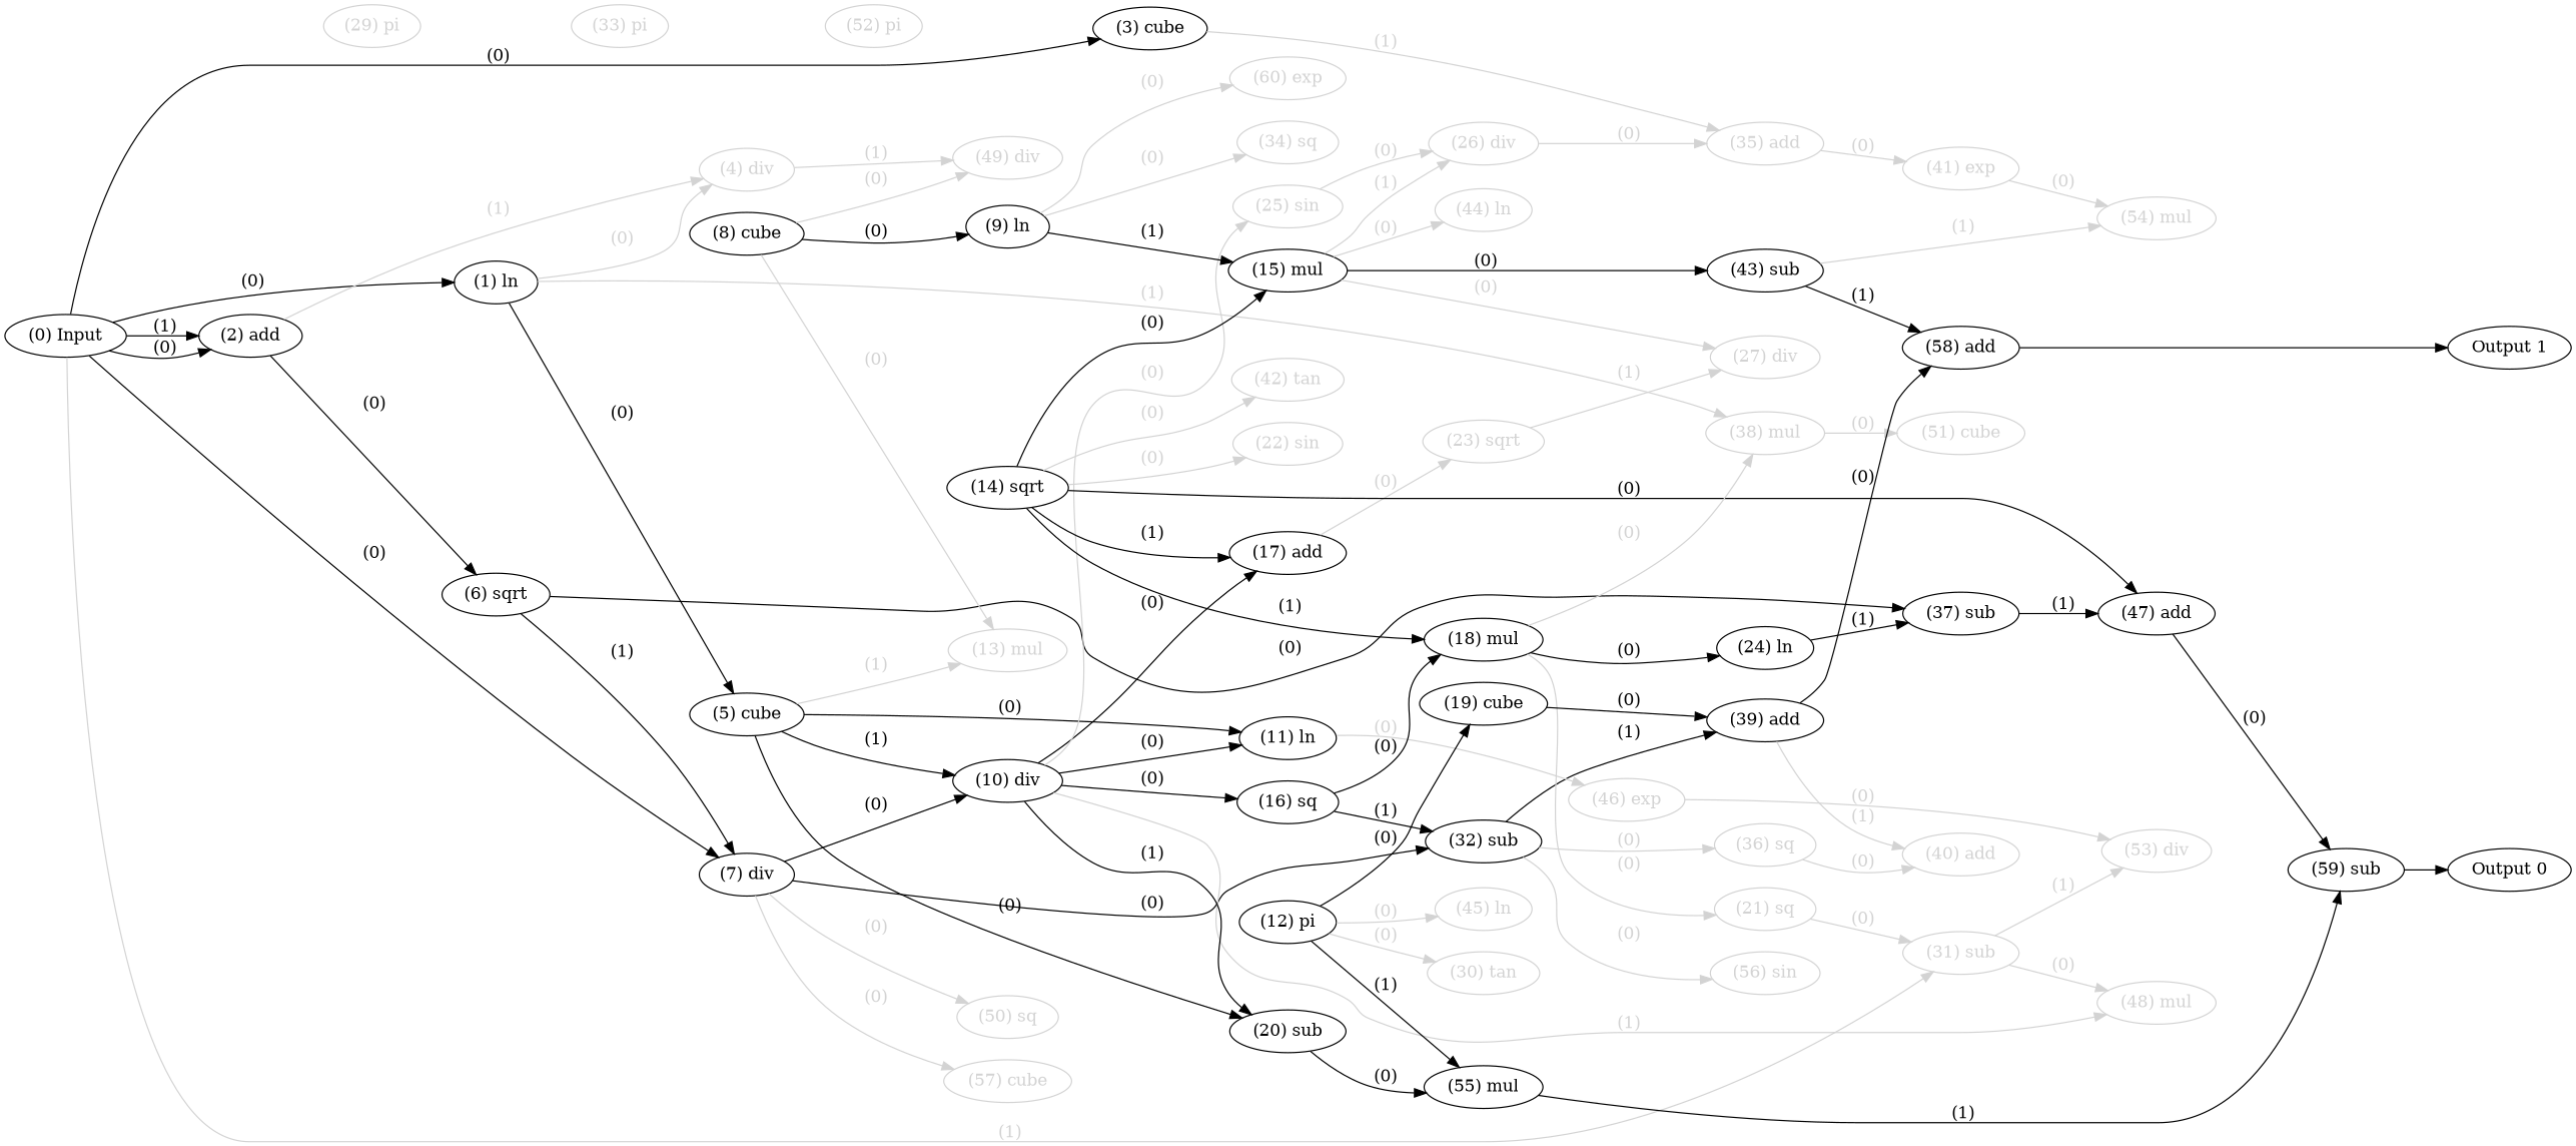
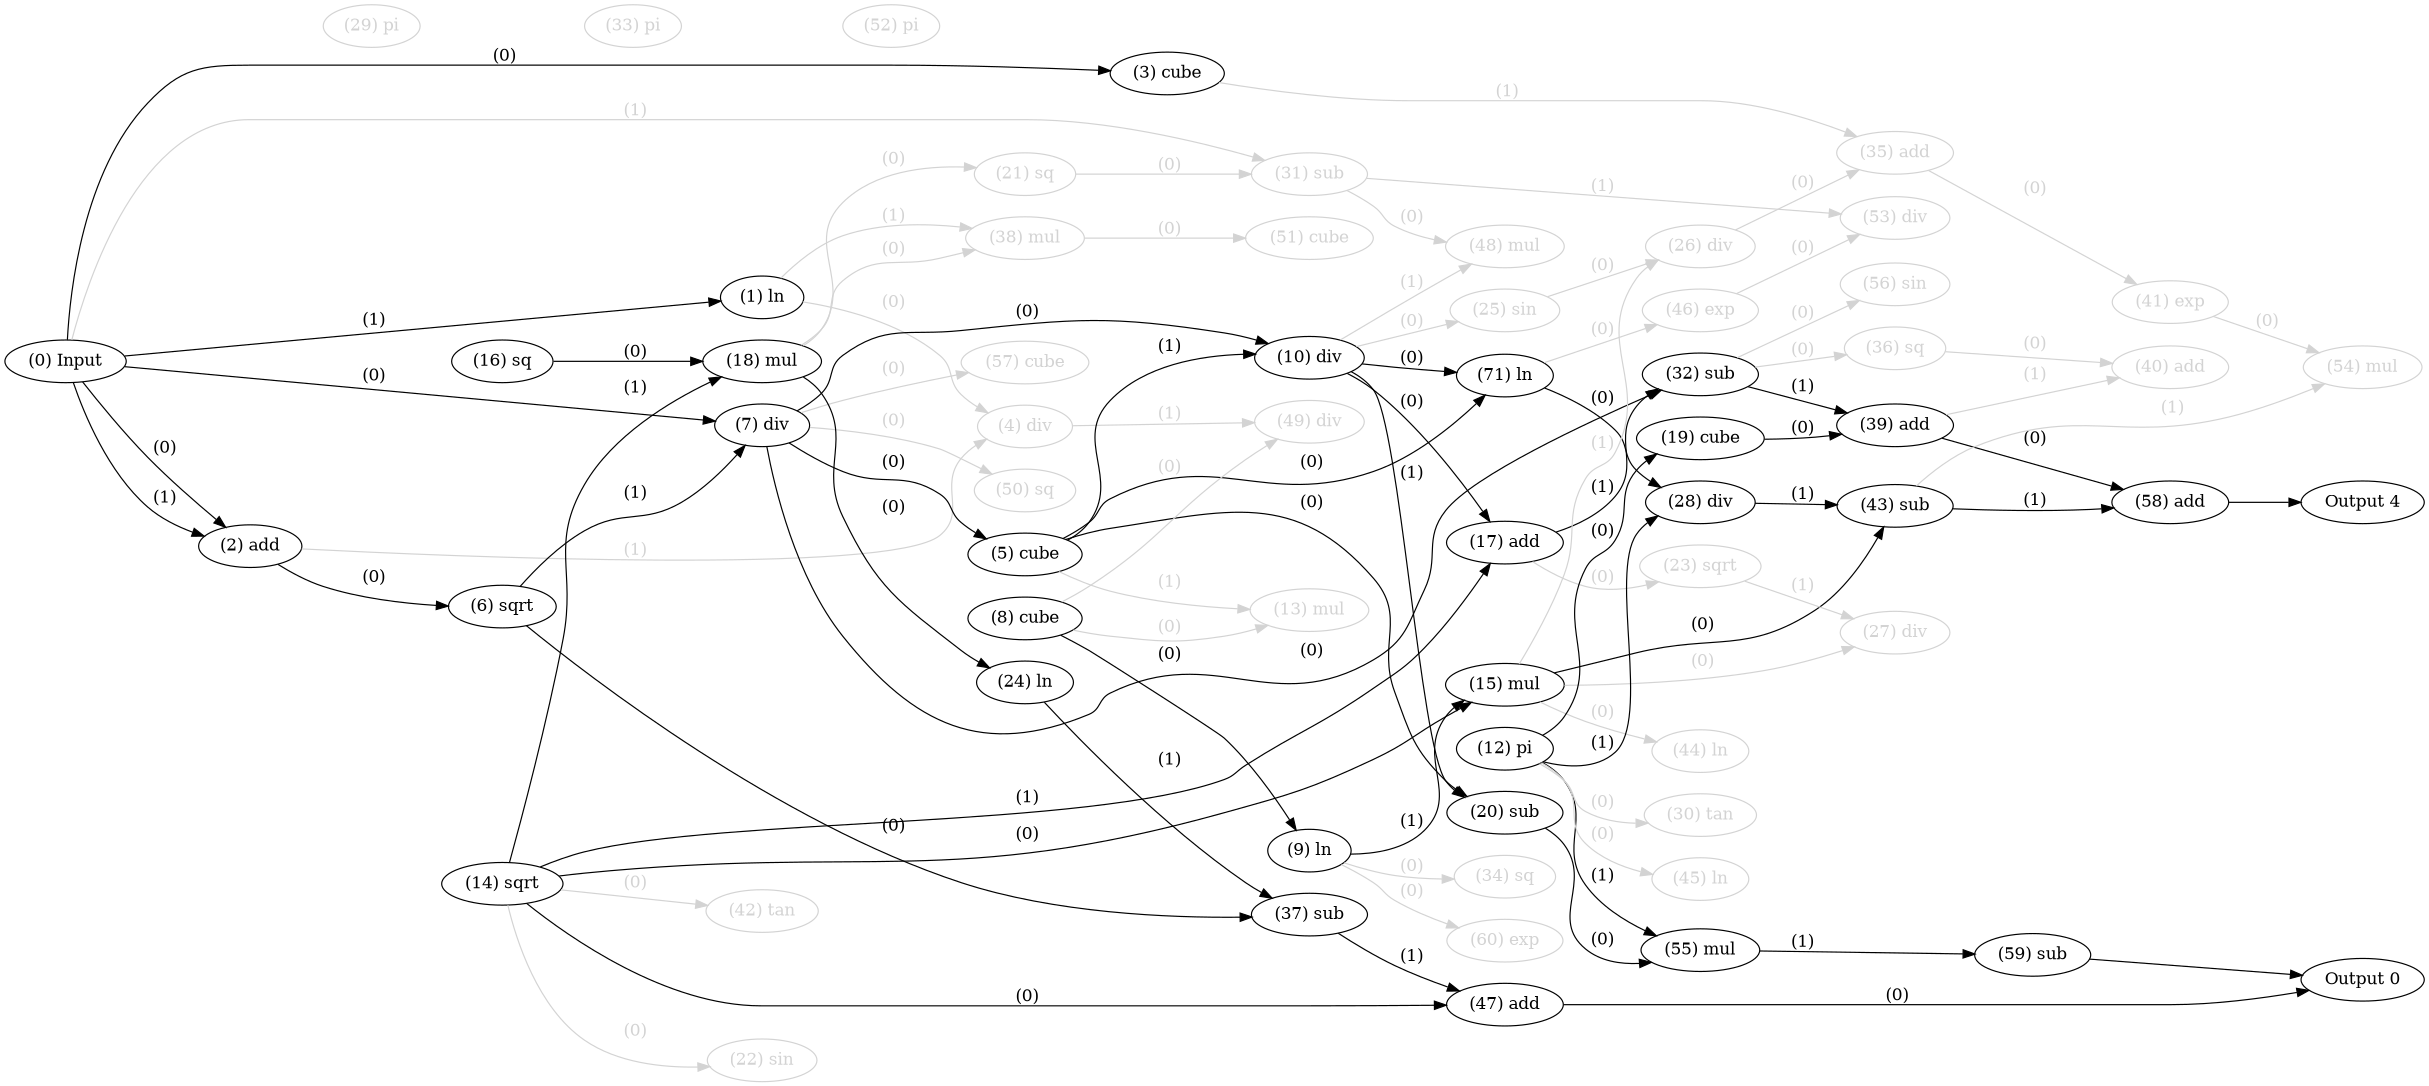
  digraph {
    rankdir=LR
    node [color=lightgrey fontcolor=lightgrey labelfontcolor=lightgrey]
    edge [bold=true color=black fontcolor=black labelfontcolor=black]
    n1 [color=black fontcolor=black label="(0) Input" labelfontcolor=black]
    n2 [color=black fontcolor=black label="Output 0" labelfontcolor=black]
-   n3 [color=black fontcolor=black label="Output 1" labelfontcolor=black]
+   n3 [color=black fontcolor=black label="Output 4" labelfontcolor=black]
    n4 [color=black fontcolor=black label="(1) ln" labelfontcolor=black]
    n5 [color=black fontcolor=black label="(2) add" labelfontcolor=black]
    n6 [color=black fontcolor=black label="(3) cube" labelfontcolor=black]
    n7 [color=black fontcolor=black label="(7) div" labelfontcolor=black]
    n8 [label="(31) sub"]
    n9 [label="(4) div"]
    n10 [color=black fontcolor=black label="(5) cube" labelfontcolor=black]
    n11 [label="(38) mul"]
    n12 [color=black fontcolor=black label="(6) sqrt" labelfontcolor=black]
    n13 [label="(35) add"]
    n14 [color=black fontcolor=black label="(10) div" labelfontcolor=black]
    n15 [color=black fontcolor=black label="(32) sub" labelfontcolor=black]
    n16 [label="(50) sq"]
    n17 [label="(57) cube"]
    n18 [label="(48) mul"]
    n19 [label="(53) div"]
    n20 [label="(49) div"]
    n21 [label="(13) mul"]
    n22 [color=black fontcolor=black label="(20) sub" labelfontcolor=black]
-   n23 [color=black fontcolor=black label="(11) ln" labelfontcolor=black]
+   n23 [color=black fontcolor=black label="(71) ln" labelfontcolor=black]
    n24 [label="(51) cube"]
    n25 [color=black fontcolor=black label="(37) sub" labelfontcolor=black]
    n26 [color=black fontcolor=black label="(8) cube" labelfontcolor=black]
    n27 [color=black fontcolor=black label="(9) ln" labelfontcolor=black]
    n28 [label="(41) exp"]
    n29 [color=black fontcolor=black label="(17) add" labelfontcolor=black]
    n30 [color=black fontcolor=black label="(16) sq" labelfontcolor=black]
    n31 [label="(25) sin"]
    n32 [color=black fontcolor=black label="(14) sqrt" labelfontcolor=black]
    n33 [color=black fontcolor=black label="(15) mul" labelfontcolor=black]
    n34 [color=black fontcolor=black label="(18) mul" labelfontcolor=black]
    n35 [label="(22) sin"]
    n36 [label="(42) tan"]
    n37 [color=black fontcolor=black label="(47) add" labelfontcolor=black]
    n38 [color=black fontcolor=black label="(55) mul" labelfontcolor=black]
    n39 [color=black fontcolor=black label="(39) add" labelfontcolor=black]
    n40 [label="(36) sq"]
    n41 [label="(56) sin"]
    n42 [label="(34) sq"]
    n43 [label="(60) exp"]
    n44 [label="(26) div"]
    n45 [label="(27) div"]
    n46 [color=black fontcolor=black label="(43) sub" labelfontcolor=black]
    n47 [label="(44) ln"]
    n48 [label="(23) sqrt"]
+   n49 [color=black fontcolor=black label="(28) div" labelfontcolor=black]
    n50 [label="(46) exp"]
    n51 [color=black fontcolor=black label="(12) pi" labelfontcolor=black]
    n52 [color=black fontcolor=black label="(19) cube" labelfontcolor=black]
    n53 [label="(30) tan"]
    n54 [label="(45) ln"]
    n55 [color=black fontcolor=black label="(59) sub" labelfontcolor=black]
    n56 [label="(21) sq"]
    n57 [color=black fontcolor=black label="(24) ln" labelfontcolor=black]
    n58 [color=black fontcolor=black label="(58) add" labelfontcolor=black]
    n59 [label="(54) mul"]
    n60 [label="(40) add"]
    n61 [label="(29) pi"]
    n62 [label="(33) pi"]
    n63 [label="(52) pi"]
    subgraph sub_1 {
      rank=source
      n1
    }
    subgraph sub_2 {
      rank=max
      n2
      n3
    }
-   n1 -> n4 [label=" (0)"]
+   n1 -> n4 [label=" (1)"]
    n1 -> n5 [label=" (0)"]
    n1 -> n5 [label=" (1)"]
    n1 -> n6 [label=" (0)"]
    n1 -> n7 [label=" (0)"]
    n1 -> n8 [color=lightgrey fontcolor=lightgrey label=" (1)" labelfontcolor=lightgrey]
    n4 -> n9 [color=lightgrey fontcolor=lightgrey label=" (0)" labelfontcolor=lightgrey]
-   n4 -> n10 [label=" (0)"]
+   n7 -> n10 [label=" (0)"]
    n4 -> n11 [color=lightgrey fontcolor=lightgrey label=" (1)" labelfontcolor=lightgrey]
    n5 -> n9 [color=lightgrey fontcolor=lightgrey label=" (1)" labelfontcolor=lightgrey]
    n5 -> n12 [label=" (0)"]
    n6 -> n13 [color=lightgrey fontcolor=lightgrey label=" (1)" labelfontcolor=lightgrey]
    n7 -> n14 [label=" (0)"]
    n7 -> n15 [label=" (0)"]
    n7 -> n16 [color=lightgrey fontcolor=lightgrey label=" (0)" labelfontcolor=lightgrey]
    n7 -> n17 [color=lightgrey fontcolor=lightgrey label=" (0)" labelfontcolor=lightgrey]
    n8 -> n18 [color=lightgrey fontcolor=lightgrey label=" (0)" labelfontcolor=lightgrey]
    n8 -> n19 [color=lightgrey fontcolor=lightgrey label=" (1)" labelfontcolor=lightgrey]
    n9 -> n20 [color=lightgrey fontcolor=lightgrey label=" (1)" labelfontcolor=lightgrey]
    n10 -> n14 [label=" (1)"]
    n10 -> n21 [color=lightgrey fontcolor=lightgrey label=" (1)" labelfontcolor=lightgrey]
    n10 -> n22 [label=" (0)"]
    n10 -> n23 [label=" (0)"]
    n11 -> n24 [color=lightgrey fontcolor=lightgrey label=" (0)" labelfontcolor=lightgrey]
    n12 -> n7 [label=" (1)"]
    n12 -> n25 [label=" (0)"]
    n13 -> n28 [color=lightgrey fontcolor=lightgrey label=" (0)" labelfontcolor=lightgrey]
    n14 -> n18 [color=lightgrey fontcolor=lightgrey label=" (1)" labelfontcolor=lightgrey]
    n14 -> n22 [label=" (1)"]
    n14 -> n23 [label=" (0)"]
    n14 -> n29 [label=" (0)"]
-   n14 -> n30 [label=" (0)"]
    n14 -> n31 [color=lightgrey fontcolor=lightgrey label=" (0)" labelfontcolor=lightgrey]
    n15 -> n39 [label=" (1)"]
    n15 -> n40 [color=lightgrey fontcolor=lightgrey label=" (0)" labelfontcolor=lightgrey]
    n15 -> n41 [color=lightgrey fontcolor=lightgrey label=" (0)" labelfontcolor=lightgrey]
    n22 -> n38 [label=" (0)"]
+   n23 -> n49 [label=" (0)"]
    n23 -> n50 [color=lightgrey fontcolor=lightgrey label=" (0)" labelfontcolor=lightgrey]
    n25 -> n37 [label=" (1)"]
    n26 -> n20 [color=lightgrey fontcolor=lightgrey label=" (0)" labelfontcolor=lightgrey]
    n26 -> n21 [color=lightgrey fontcolor=lightgrey label=" (0)" labelfontcolor=lightgrey]
    n26 -> n27 [label=" (0)"]
    n27 -> n33 [label=" (1)"]
    n27 -> n42 [color=lightgrey fontcolor=lightgrey label=" (0)" labelfontcolor=lightgrey]
    n27 -> n43 [color=lightgrey fontcolor=lightgrey label=" (0)" labelfontcolor=lightgrey]
    n28 -> n59 [color=lightgrey fontcolor=lightgrey label=" (0)" labelfontcolor=lightgrey]
-   n30 -> n15 [label=" (1)"]
+   n29 -> n15 [label=" (1)"]
    n29 -> n48 [color=lightgrey fontcolor=lightgrey label=" (0)" labelfontcolor=lightgrey]
    n30 -> n34 [label=" (0)"]
    n31 -> n44 [color=lightgrey fontcolor=lightgrey label=" (0)" labelfontcolor=lightgrey]
    n32 -> n29 [label=" (1)"]
    n32 -> n33 [label=" (0)"]
    n32 -> n34 [label=" (1)"]
    n32 -> n35 [color=lightgrey fontcolor=lightgrey label=" (0)" labelfontcolor=lightgrey]
    n32 -> n36 [color=lightgrey fontcolor=lightgrey label=" (0)" labelfontcolor=lightgrey]
    n32 -> n37 [label=" (0)"]
    n33 -> n44 [color=lightgrey fontcolor=lightgrey label=" (1)" labelfontcolor=lightgrey]
    n33 -> n45 [color=lightgrey fontcolor=lightgrey label=" (0)" labelfontcolor=lightgrey]
    n33 -> n46 [label=" (0)"]
    n33 -> n47 [color=lightgrey fontcolor=lightgrey label=" (0)" labelfontcolor=lightgrey]
    n34 -> n11 [color=lightgrey fontcolor=lightgrey label=" (0)" labelfontcolor=lightgrey]
    n34 -> n56 [color=lightgrey fontcolor=lightgrey label=" (0)" labelfontcolor=lightgrey]
    n34 -> n57 [label=" (0)"]
-   n37 -> n55 [label=" (0)"]
+   n37 -> n2 [label=" (0)"]
    n38 -> n55 [label=" (1)"]
    n39 -> n58 [label=" (0)"]
    n39 -> n60 [color=lightgrey fontcolor=lightgrey label=" (1)" labelfontcolor=lightgrey]
    n40 -> n60 [color=lightgrey fontcolor=lightgrey label=" (0)" labelfontcolor=lightgrey]
    n44 -> n13 [color=lightgrey fontcolor=lightgrey label=" (0)" labelfontcolor=lightgrey]
    n46 -> n58 [label=" (1)"]
    n46 -> n59 [color=lightgrey fontcolor=lightgrey label=" (1)" labelfontcolor=lightgrey]
    n48 -> n45 [color=lightgrey fontcolor=lightgrey label=" (1)" labelfontcolor=lightgrey]
+   n49 -> n46 [label=" (1)"]
    n50 -> n19 [color=lightgrey fontcolor=lightgrey label=" (0)" labelfontcolor=lightgrey]
    n51 -> n38 [label=" (1)"]
+   n51 -> n49 [label=" (1)"]
    n51 -> n52 [label=" (0)"]
    n51 -> n53 [color=lightgrey fontcolor=lightgrey label=" (0)" labelfontcolor=lightgrey]
    n51 -> n54 [color=lightgrey fontcolor=lightgrey label=" (0)" labelfontcolor=lightgrey]
    n52 -> n39 [label=" (0)"]
    n55 -> n2
    n56 -> n8 [color=lightgrey fontcolor=lightgrey label=" (0)" labelfontcolor=lightgrey]
    n57 -> n25 [label=" (1)"]
    n58 -> n3
  }
